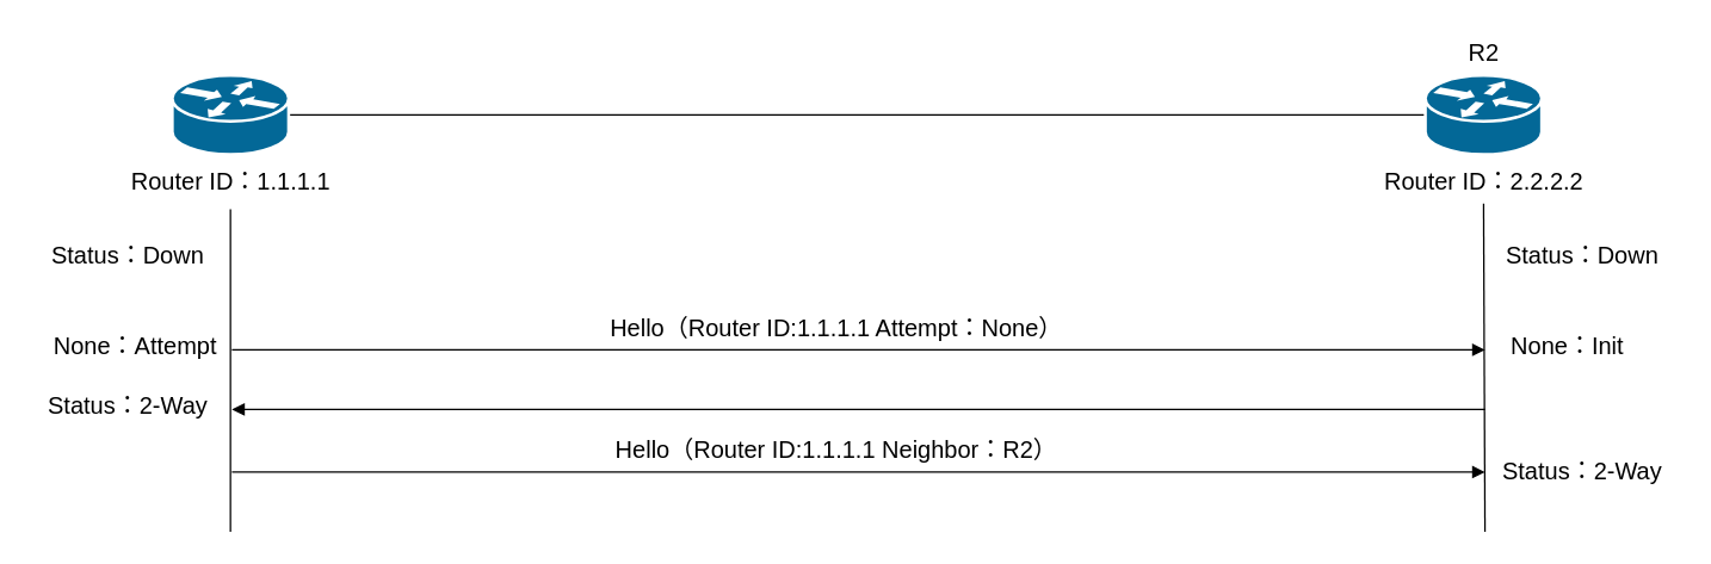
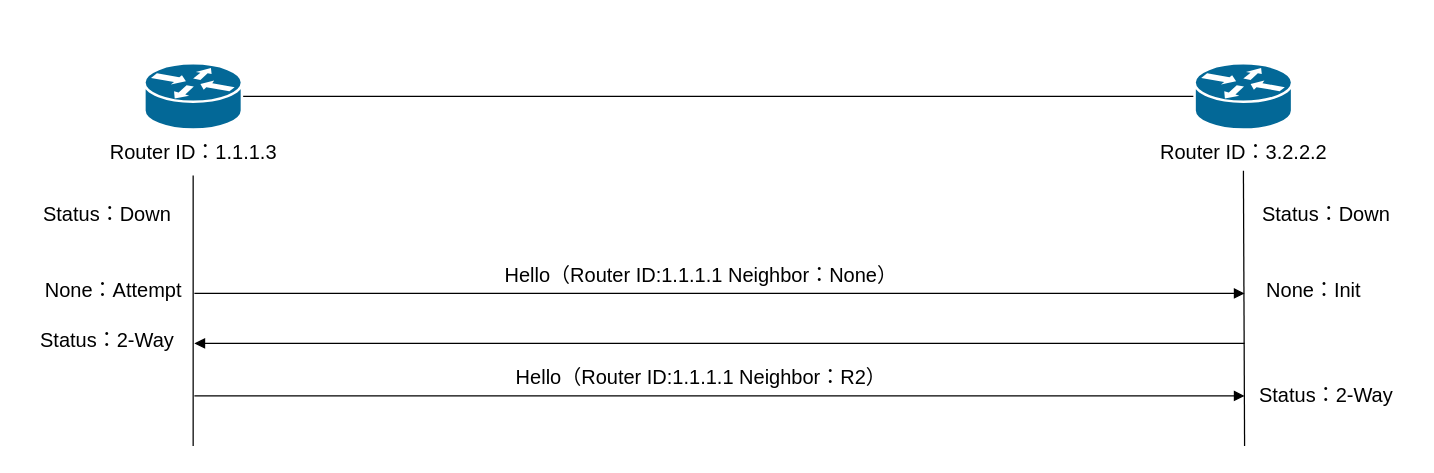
  <mxCell id="0" />
  <mxCell id="1" parent="0" />
  <mxCell id="2" value="" style="edgeStyle=orthogonalEdgeStyle;rounded=0;orthogonalLoop=1;jettySize=auto;html=1;endArrow=none;startFill=0;" edge="1" parent="1" source="5" target="8"><mxGeometry relative="1" as="geometry" /></mxCell>
  <mxCell id="3" value="" style="group" vertex="1" connectable="0" parent="1"><mxGeometry x="74" y="20" width="160" height="116" as="geometry" /></mxCell>
  <mxCell id="4" value="" style="group" vertex="1" connectable="0" parent="3"><mxGeometry x="41" width="78" height="83" as="geometry" /></mxCell>
  <mxCell id="5" value="" style="shape=mxgraph.cisco.routers.router;sketch=0;html=1;pointerEvents=1;dashed=0;fillColor=#036897;strokeColor=#ffffff;strokeWidth=2;verticalLabelPosition=bottom;verticalAlign=top;align=center;outlineConnect=0;" vertex="1" parent="4"><mxGeometry y="30" width="78" height="53" as="geometry" /></mxCell>
- <mxCell id="6" value="&lt;font style=&quot;font-size: 16px;&quot;&gt;Router ID：1.1.1.1&lt;/font&gt;" style="text;html=1;align=center;verticalAlign=middle;resizable=0;points=[];autosize=1;strokeColor=none;fillColor=none;" vertex="1" parent="3"><mxGeometry y="86" width="160" height="30" as="geometry" /></mxCell>
+ <mxCell id="6" value="&lt;font style=&quot;font-size: 16px;&quot;&gt;Router ID：1.1.1.3&lt;/font&gt;" style="text;html=1;align=center;verticalAlign=middle;resizable=0;points=[];autosize=1;strokeColor=none;fillColor=none;" vertex="1" parent="3"><mxGeometry y="86" width="160" height="30" as="geometry" /></mxCell>
  <mxCell id="7" value="" style="group" vertex="1" connectable="0" parent="1"><mxGeometry x="914" y="20" width="160" height="116" as="geometry" /></mxCell>
  <mxCell id="8" value="" style="shape=mxgraph.cisco.routers.router;sketch=0;html=1;pointerEvents=1;dashed=0;fillColor=#036897;strokeColor=#ffffff;strokeWidth=2;verticalLabelPosition=bottom;verticalAlign=top;align=center;outlineConnect=0;" vertex="1" parent="7"><mxGeometry x="41" y="30" width="78" height="53" as="geometry" /></mxCell>
- <mxCell id="9" value="&lt;font style=&quot;font-size: 16px;&quot;&gt;R2&lt;/font&gt;" style="text;html=1;align=center;verticalAlign=middle;resizable=0;points=[];autosize=1;strokeColor=none;fillColor=none;" vertex="1" parent="7"><mxGeometry x="60" width="40" height="30" as="geometry" /></mxCell>
- <mxCell id="10" value="&lt;font style=&quot;font-size: 16px;&quot;&gt;Router ID：2.2.2.2&lt;/font&gt;" style="text;html=1;align=center;verticalAlign=middle;resizable=0;points=[];autosize=1;strokeColor=none;fillColor=none;" vertex="1" parent="7"><mxGeometry y="86" width="160" height="30" as="geometry" /></mxCell>
+ <mxCell id="10" value="&lt;font style=&quot;font-size: 16px;&quot;&gt;Router ID：3.2.2.2&lt;/font&gt;" style="text;html=1;align=center;verticalAlign=middle;resizable=0;points=[];autosize=1;strokeColor=none;fillColor=none;" vertex="1" parent="7"><mxGeometry y="86" width="160" height="30" as="geometry" /></mxCell>
  <mxCell id="11" value="" style="endArrow=none;html=1;rounded=0;entryX=0.5;entryY=1.125;entryDx=0;entryDy=0;entryPerimeter=0;" edge="1" parent="1" target="6"><mxGeometry width="50" height="50" relative="1" as="geometry"><mxPoint x="154" y="356" as="sourcePoint" /><mxPoint x="545" y="256" as="targetPoint" /></mxGeometry></mxCell>
  <mxCell id="12" value="" style="endArrow=none;html=1;rounded=0;" edge="1" parent="1" target="10"><mxGeometry width="50" height="50" relative="1" as="geometry"><mxPoint x="995" y="356" as="sourcePoint" /><mxPoint x="993.52" y="136" as="targetPoint" /></mxGeometry></mxCell>
- <mxCell id="13" value="&lt;font style=&quot;font-size: 16px;&quot;&gt;Hello（Router ID:1.1.1.1 Attempt：None&lt;span style=&quot;background-color: transparent; color: light-dark(rgb(0, 0, 0), rgb(255, 255, 255));&quot;&gt;）&lt;/span&gt;&lt;/font&gt;" style="text;html=1;align=center;verticalAlign=middle;resizable=0;points=[];autosize=1;strokeColor=none;fillColor=none;" vertex="1" parent="1"><mxGeometry x="390" y="204" width="340" height="30" as="geometry" /></mxCell>
+ <mxCell id="13" value="&lt;font style=&quot;font-size: 16px;&quot;&gt;Hello（Router ID:1.1.1.1 Neighbor：None&lt;span style=&quot;background-color: transparent; color: light-dark(rgb(0, 0, 0), rgb(255, 255, 255));&quot;&gt;）&lt;/span&gt;&lt;/font&gt;" style="text;html=1;align=center;verticalAlign=middle;resizable=0;points=[];autosize=1;strokeColor=none;fillColor=none;" vertex="1" parent="1"><mxGeometry x="390" y="204" width="340" height="30" as="geometry" /></mxCell>
  <mxCell id="14" value="&lt;span style=&quot;font-size: 16px;&quot;&gt;Status：Down&lt;/span&gt;" style="text;html=1;align=center;verticalAlign=middle;resizable=0;points=[];autosize=1;strokeColor=none;fillColor=none;" vertex="1" parent="1"><mxGeometry x="20" y="156" width="130" height="30" as="geometry" /></mxCell>
  <mxCell id="15" value="&lt;span style=&quot;font-size: 16px;&quot;&gt;None：Init&lt;/span&gt;" style="text;html=1;align=center;verticalAlign=middle;resizable=0;points=[];autosize=1;strokeColor=none;fillColor=none;" vertex="1" parent="1"><mxGeometry x="995" y="216" width="110" height="30" as="geometry" /></mxCell>
  <mxCell id="16" value="&lt;span style=&quot;font-size: 16px;&quot;&gt;Status：Down&lt;/span&gt;" style="text;html=1;align=center;verticalAlign=middle;resizable=1;points=[];autosize=1;strokeColor=none;fillColor=none;movable=1;rotatable=1;deletable=1;editable=1;locked=0;connectable=1;" vertex="1" parent="1"><mxGeometry x="995" y="156" width="130" height="30" as="geometry" /></mxCell>
  <mxCell id="17" value="" style="group" vertex="1" connectable="0" parent="1"><mxGeometry x="155" y="216" width="840" height="30" as="geometry" /></mxCell>
  <mxCell id="18" value="" style="endArrow=none;startArrow=block;html=1;rounded=0;startFill=1;movable=1;resizable=1;rotatable=1;deletable=1;editable=1;locked=0;connectable=1;" edge="1" parent="17"><mxGeometry width="50" height="50" relative="1" as="geometry"><mxPoint x="840" y="18" as="sourcePoint" /><mxPoint y="18" as="targetPoint" /></mxGeometry></mxCell>
  <mxCell id="19" value="&lt;font style=&quot;font-size: 16px;&quot;&gt;Hello（Router ID:1.1.1.1 Neighbor：R2&lt;span style=&quot;background-color: transparent; color: light-dark(rgb(0, 0, 0), rgb(255, 255, 255));&quot;&gt;）&lt;/span&gt;&lt;/font&gt;" style="text;html=1;align=center;verticalAlign=middle;resizable=0;points=[];autosize=1;strokeColor=none;fillColor=none;" vertex="1" parent="1"><mxGeometry x="400" y="286" width="320" height="30" as="geometry" /></mxCell>
  <mxCell id="20" value="" style="group" vertex="1" connectable="0" parent="1"><mxGeometry x="155" y="298" width="840" height="30" as="geometry" /></mxCell>
  <mxCell id="21" value="" style="endArrow=none;startArrow=block;html=1;rounded=0;startFill=1;movable=1;resizable=1;rotatable=1;deletable=1;editable=1;locked=0;connectable=1;" edge="1" parent="20"><mxGeometry width="50" height="50" relative="1" as="geometry"><mxPoint x="840" y="18" as="sourcePoint" /><mxPoint y="18" as="targetPoint" /></mxGeometry></mxCell>
  <mxCell id="22" value="" style="endArrow=none;startArrow=block;html=1;rounded=0;startFill=1;movable=1;resizable=1;rotatable=1;deletable=1;editable=1;locked=0;connectable=1;" edge="1" parent="1"><mxGeometry width="50" height="50" relative="1" as="geometry"><mxPoint x="155" y="274" as="sourcePoint" /><mxPoint x="995" y="274" as="targetPoint" /></mxGeometry></mxCell>
  <mxCell id="23" value="&lt;span style=&quot;font-size: 16px;&quot;&gt;Status：2-Way&lt;/span&gt;" style="text;html=1;align=center;verticalAlign=middle;resizable=0;points=[];autosize=1;strokeColor=none;fillColor=none;" vertex="1" parent="1"><mxGeometry x="995" y="300" width="130" height="30" as="geometry" /></mxCell>
  <mxCell id="24" value="&lt;span style=&quot;font-size: 16px;&quot;&gt;Status：2-Way&lt;/span&gt;" style="text;html=1;align=center;verticalAlign=middle;resizable=0;points=[];autosize=1;strokeColor=none;fillColor=none;" vertex="1" parent="1"><mxGeometry x="20" y="256" width="130" height="30" as="geometry" /></mxCell>
  <mxCell id="25" value="&lt;span style=&quot;font-size: 16px;&quot;&gt;None：Attempt&lt;/span&gt;" style="text;html=1;align=center;verticalAlign=middle;resizable=0;points=[];autosize=1;strokeColor=none;fillColor=none;" vertex="1" parent="1"><mxGeometry x="20" y="216" width="140" height="30" as="geometry" /></mxCell>
